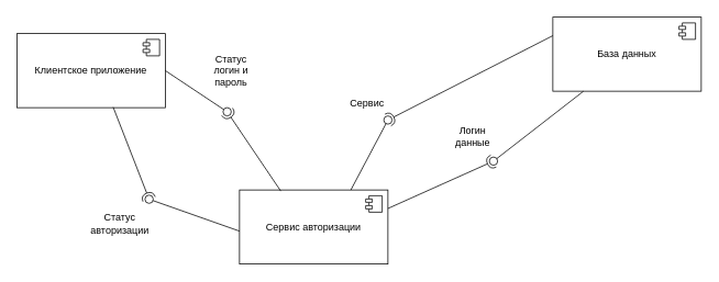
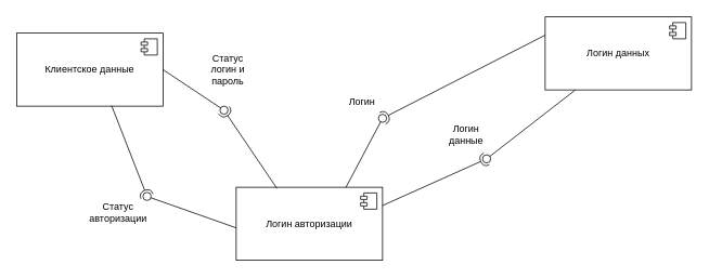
  <mxCell id="0" />
  <mxCell id="1" parent="0" />
- <mxCell id="2" value="Клиентское приложение" style="html=1;dropTarget=0;whiteSpace=wrap;" vertex="1" parent="1"><mxGeometry x="20" y="40" width="180" height="90" as="geometry" /></mxCell>
+ <mxCell id="2" value="Клиентское данные" style="html=1;dropTarget=0;whiteSpace=wrap;" vertex="1" parent="1"><mxGeometry x="20" y="40" width="180" height="90" as="geometry" /></mxCell>
  <mxCell id="3" value="" style="shape=module;jettyWidth=8;jettyHeight=4;" vertex="1" parent="2"><mxGeometry x="1" width="20" height="20" relative="1" as="geometry"><mxPoint x="-27" y="7" as="offset" /></mxGeometry></mxCell>
- <mxCell id="4" value="Сервис авторизации" style="html=1;dropTarget=0;whiteSpace=wrap;" vertex="1" parent="1"><mxGeometry x="290" y="230" width="180" height="90" as="geometry" /></mxCell>
+ <mxCell id="4" value="Логин авторизации" style="html=1;dropTarget=0;whiteSpace=wrap;" vertex="1" parent="1"><mxGeometry x="290" y="230" width="180" height="90" as="geometry" /></mxCell>
  <mxCell id="5" value="" style="shape=module;jettyWidth=8;jettyHeight=4;" vertex="1" parent="4"><mxGeometry x="1" width="20" height="20" relative="1" as="geometry"><mxPoint x="-27" y="7" as="offset" /></mxGeometry></mxCell>
- <mxCell id="6" value="База данных" style="html=1;dropTarget=0;whiteSpace=wrap;" vertex="1" parent="1"><mxGeometry x="670" y="20" width="180" height="90" as="geometry" /></mxCell>
+ <mxCell id="6" value="Логин данных" style="html=1;dropTarget=0;whiteSpace=wrap;" vertex="1" parent="1"><mxGeometry x="670" y="20" width="180" height="90" as="geometry" /></mxCell>
  <mxCell id="7" value="" style="shape=module;jettyWidth=8;jettyHeight=4;" vertex="1" parent="6"><mxGeometry x="1" width="20" height="20" relative="1" as="geometry"><mxPoint x="-27" y="7" as="offset" /></mxGeometry></mxCell>
  <mxCell id="8" value="" style="rounded=0;orthogonalLoop=1;jettySize=auto;html=1;endArrow=halfCircle;endFill=0;endSize=6;strokeWidth=1;sketch=0;exitX=0.278;exitY=0.015;exitDx=0;exitDy=0;exitPerimeter=0;" edge="1" target="10" parent="1" source="4"><mxGeometry relative="1" as="geometry"><mxPoint x="430" y="165" as="sourcePoint" /></mxGeometry></mxCell>
  <mxCell id="9" value="" style="rounded=0;orthogonalLoop=1;jettySize=auto;html=1;endArrow=oval;endFill=0;sketch=0;sourcePerimeterSpacing=0;targetPerimeterSpacing=0;endSize=10;exitX=1;exitY=0.5;exitDx=0;exitDy=0;" edge="1" target="10" parent="1" source="2"><mxGeometry relative="1" as="geometry"><mxPoint x="390" y="165" as="sourcePoint" /></mxGeometry></mxCell>
  <mxCell id="10" value="" style="ellipse;whiteSpace=wrap;html=1;align=center;aspect=fixed;fillColor=none;strokeColor=none;resizable=0;perimeter=centerPerimeter;rotatable=0;allowArrows=0;points=[];outlineConnect=1;" vertex="1" parent="1"><mxGeometry x="270" y="130" width="10" height="10" as="geometry" /></mxCell>
  <mxCell id="11" value="Статус логин и пароль" style="text;html=1;strokeColor=none;fillColor=none;align=center;verticalAlign=middle;whiteSpace=wrap;rounded=0;" vertex="1" parent="1"><mxGeometry x="250" y="70" width="60" height="30" as="geometry" /></mxCell>
  <mxCell id="12" value="" style="rounded=0;orthogonalLoop=1;jettySize=auto;html=1;endArrow=halfCircle;endFill=0;endSize=6;strokeWidth=1;sketch=0;exitX=0;exitY=0.25;exitDx=0;exitDy=0;" edge="1" target="14" parent="1" source="6"><mxGeometry relative="1" as="geometry"><mxPoint x="490" y="145" as="sourcePoint" /></mxGeometry></mxCell>
  <mxCell id="13" value="" style="rounded=0;orthogonalLoop=1;jettySize=auto;html=1;endArrow=oval;endFill=0;sketch=0;sourcePerimeterSpacing=0;targetPerimeterSpacing=0;endSize=10;exitX=0.75;exitY=0;exitDx=0;exitDy=0;" edge="1" target="14" parent="1" source="4"><mxGeometry relative="1" as="geometry"><mxPoint x="450" y="145" as="sourcePoint" /></mxGeometry></mxCell>
  <mxCell id="14" value="" style="ellipse;whiteSpace=wrap;html=1;align=center;aspect=fixed;fillColor=none;strokeColor=none;resizable=0;perimeter=centerPerimeter;rotatable=0;allowArrows=0;points=[];outlineConnect=1;" vertex="1" parent="1"><mxGeometry x="465" y="140" width="10" height="10" as="geometry" /></mxCell>
- <mxCell id="15" value="Сервис" style="text;html=1;strokeColor=none;fillColor=none;align=center;verticalAlign=middle;whiteSpace=wrap;rounded=0;" vertex="1" parent="1"><mxGeometry x="415" y="110" width="60" height="30" as="geometry" /></mxCell>
+ <mxCell id="15" value="Логин" style="text;html=1;strokeColor=none;fillColor=none;align=center;verticalAlign=middle;whiteSpace=wrap;rounded=0;" vertex="1" parent="1"><mxGeometry x="415" y="110" width="60" height="30" as="geometry" /></mxCell>
  <mxCell id="16" value="" style="rounded=0;orthogonalLoop=1;jettySize=auto;html=1;endArrow=halfCircle;endFill=0;endSize=6;strokeWidth=1;sketch=0;exitX=1;exitY=0.25;exitDx=0;exitDy=0;" edge="1" target="18" parent="1" source="4"><mxGeometry relative="1" as="geometry"><mxPoint x="570" y="305.83" as="sourcePoint" /></mxGeometry></mxCell>
  <mxCell id="17" value="" style="rounded=0;orthogonalLoop=1;jettySize=auto;html=1;endArrow=oval;endFill=0;sketch=0;sourcePerimeterSpacing=0;targetPerimeterSpacing=0;endSize=10;exitX=0.206;exitY=1.001;exitDx=0;exitDy=0;exitPerimeter=0;" edge="1" target="18" parent="1" source="6"><mxGeometry relative="1" as="geometry"><mxPoint x="814.1" y="160" as="sourcePoint" /></mxGeometry></mxCell>
  <mxCell id="18" value="" style="ellipse;whiteSpace=wrap;html=1;align=center;aspect=fixed;fillColor=none;strokeColor=none;resizable=0;perimeter=centerPerimeter;rotatable=0;allowArrows=0;points=[];outlineConnect=1;" vertex="1" parent="1"><mxGeometry x="593" y="190" width="10" height="10" as="geometry" /></mxCell>
  <mxCell id="19" value="Логин данные" style="text;html=1;strokeColor=none;fillColor=none;align=center;verticalAlign=middle;whiteSpace=wrap;rounded=0;" vertex="1" parent="1"><mxGeometry x="543" y="150" width="60" height="30" as="geometry" /></mxCell>
  <mxCell id="20" value="" style="rounded=0;orthogonalLoop=1;jettySize=auto;html=1;endArrow=halfCircle;endFill=0;endSize=6;strokeWidth=1;sketch=0;exitX=0.649;exitY=0.994;exitDx=0;exitDy=0;exitPerimeter=0;" edge="1" target="22" parent="1" source="2"><mxGeometry relative="1" as="geometry"><mxPoint x="135.36" y="176.26" as="sourcePoint" /></mxGeometry></mxCell>
  <mxCell id="21" value="" style="rounded=0;orthogonalLoop=1;jettySize=auto;html=1;endArrow=oval;endFill=0;sketch=0;sourcePerimeterSpacing=0;targetPerimeterSpacing=0;endSize=10;exitX=0;exitY=0.556;exitDx=0;exitDy=0;exitPerimeter=0;" edge="1" target="22" parent="1" source="4"><mxGeometry relative="1" as="geometry"><mxPoint x="270" y="320" as="sourcePoint" /></mxGeometry></mxCell>
  <mxCell id="22" value="" style="ellipse;whiteSpace=wrap;html=1;align=center;aspect=fixed;fillColor=none;strokeColor=none;resizable=0;perimeter=centerPerimeter;rotatable=0;allowArrows=0;points=[];outlineConnect=1;" vertex="1" parent="1"><mxGeometry x="175.36" y="236.26" width="10" height="10" as="geometry" /></mxCell>
- <mxCell id="23" value="Статус авторизации" style="text;html=1;strokeColor=none;fillColor=none;align=center;verticalAlign=middle;whiteSpace=wrap;rounded=0;" vertex="1" parent="1"><mxGeometry x="115.36" y="256.26" width="60" height="30" as="geometry" /></mxCell>
+ <mxCell id="23" value="Статус авторизации" style="text;html=1;strokeColor=none;fillColor=none;align=center;verticalAlign=middle;whiteSpace=wrap;rounded=0;" vertex="1" parent="1"><mxGeometry x="115.36" y="246.26" width="60" height="30" as="geometry" /></mxCell>
